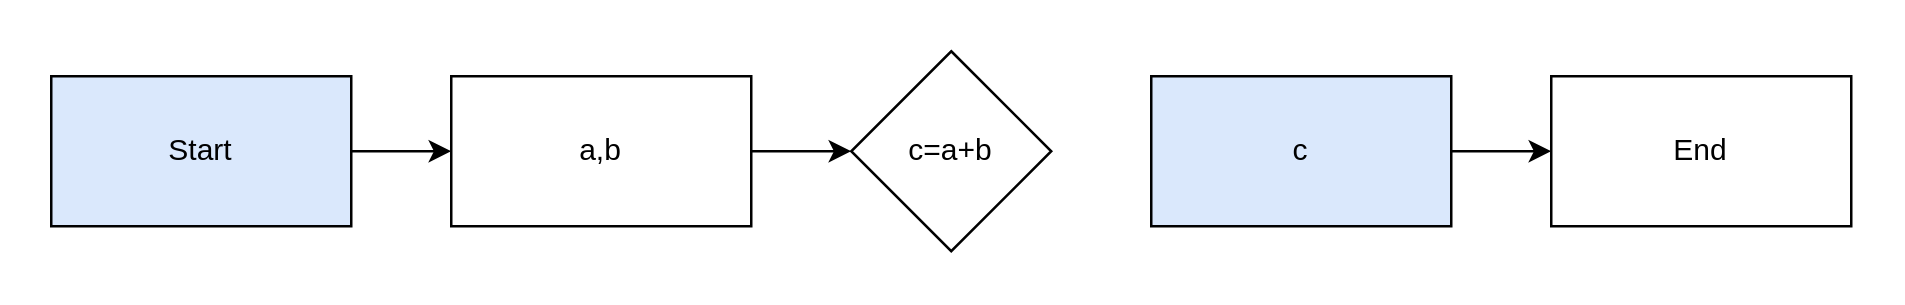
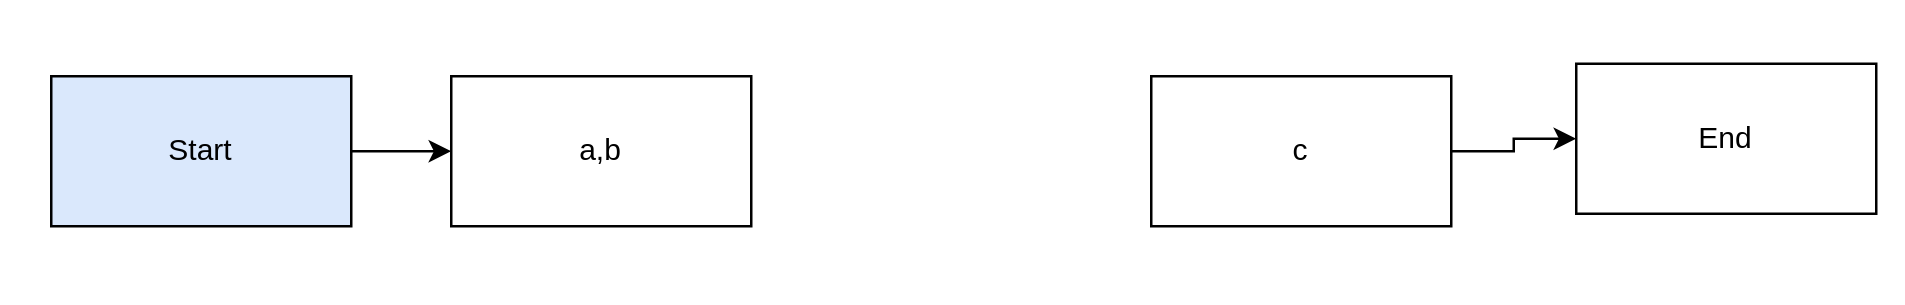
  <mxCell id="0" />
  <mxCell id="1" parent="0" />
- <mxCell id="2" style="edgeStyle=orthogonalEdgeStyle;rounded=0;orthogonalLoop=1;jettySize=auto;html=1;exitX=1;exitY=0.5;exitDx=0;exitDy=0;entryX=0;entryY=0.5;entryDx=0;entryDy=0;" edge="1" parent="1" source="3" target="6"><mxGeometry relative="1" as="geometry" /></mxCell>
  <mxCell id="3" value="a,b" style="rounded=0;whiteSpace=wrap;html=1;" parent="1" vertex="1"><mxGeometry x="180" y="30" width="120" height="60" as="geometry" /></mxCell>
  <mxCell id="4" style="edgeStyle=orthogonalEdgeStyle;rounded=0;orthogonalLoop=1;jettySize=auto;html=1;exitX=1;exitY=0.5;exitDx=0;exitDy=0;entryX=0;entryY=0.5;entryDx=0;entryDy=0;" edge="1" parent="1" source="5" target="3"><mxGeometry relative="1" as="geometry" /></mxCell>
  <mxCell id="5" value="Start" style="rounded=0;whiteSpace=wrap;html=1;fillColor=#dae8fc;" parent="1" vertex="1"><mxGeometry x="20" y="30" width="120" height="60" as="geometry" /></mxCell>
- <mxCell id="6" value="c=a+b" style="rhombus;whiteSpace=wrap;html=1;" vertex="1" parent="1"><mxGeometry x="340" y="20" width="80" height="80" as="geometry" /></mxCell>
  <mxCell id="7" style="edgeStyle=orthogonalEdgeStyle;rounded=0;orthogonalLoop=1;jettySize=auto;html=1;exitX=1;exitY=0.5;exitDx=0;exitDy=0;entryX=0;entryY=0.5;entryDx=0;entryDy=0;" edge="1" parent="1" source="8" target="9"><mxGeometry relative="1" as="geometry" /></mxCell>
- <mxCell id="8" value="c" style="rounded=0;whiteSpace=wrap;html=1;fillColor=#dae8fc;" vertex="1" parent="1"><mxGeometry x="460" y="30" width="120" height="60" as="geometry" /></mxCell>
- <mxCell id="9" value="End" style="rounded=0;whiteSpace=wrap;html=1;" vertex="1" parent="1"><mxGeometry x="620" y="30" width="120" height="60" as="geometry" /></mxCell>
+ <mxCell id="8" value="c" style="rounded=0;whiteSpace=wrap;html=1;" vertex="1" parent="1"><mxGeometry x="460" y="30" width="120" height="60" as="geometry" /></mxCell>
+ <mxCell id="9" value="End" style="rounded=0;whiteSpace=wrap;html=1;" vertex="1" parent="1"><mxGeometry x="630" y="25" width="120" height="60" as="geometry" /></mxCell>
